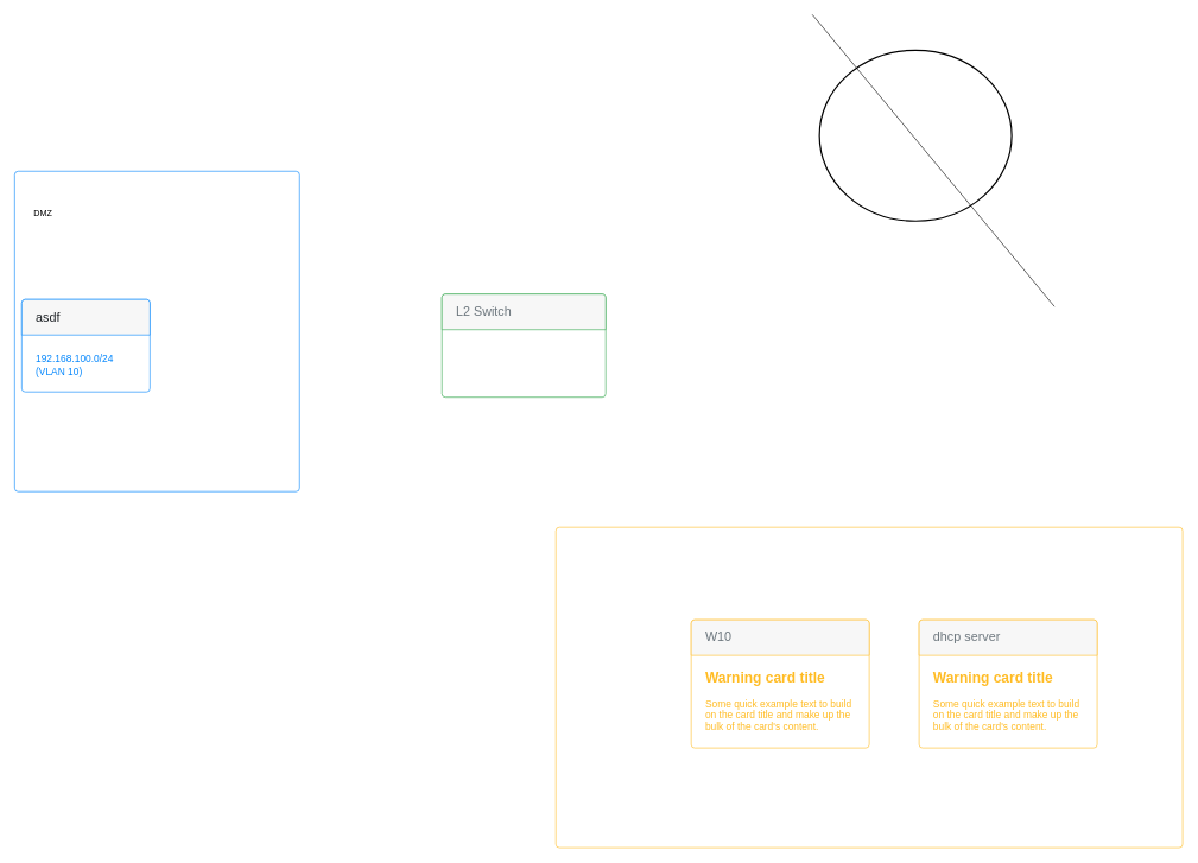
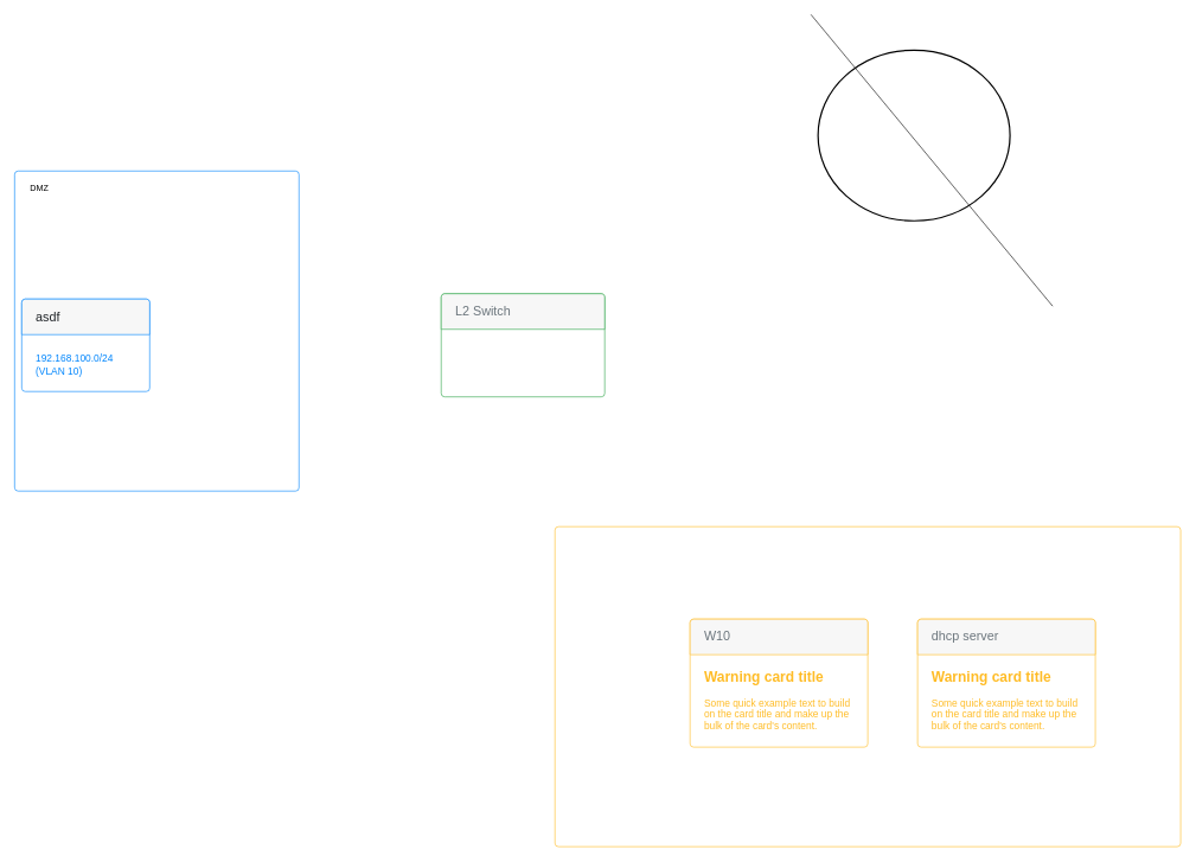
  <mxCell id="0" />
  <mxCell id="1" parent="0" />
  <mxCell id="2" value="" style="strokeWidth=2;html=1;shape=mxgraph.flowchart.start_2;whiteSpace=wrap;" vertex="1" parent="1"><mxGeometry x="1150" y="70" width="270" height="240" as="geometry" /></mxCell>
  <mxCell id="3" value="" style="html=1;shadow=0;dashed=0;shape=mxgraph.bootstrap.rrect;rSize=5;strokeColor=#FFBC26;strokeWidth=1;fillColor=none;fontColor=#0085FC;whiteSpace=wrap;align=center;verticalAlign=middle;spacingLeft=0;fontStyle=0;fontSize=16;spacing=5;" vertex="1" parent="1"><mxGeometry x="780" y="740" width="880" height="450" as="geometry" /></mxCell>
  <mxCell id="4" value="" style="html=1;shadow=0;dashed=0;shape=mxgraph.bootstrap.rrect;rSize=5;strokeColor=#0085FC;strokeWidth=1;fillColor=none;fontColor=#0085FC;whiteSpace=wrap;align=center;verticalAlign=middle;spacingLeft=0;fontStyle=0;fontSize=16;spacing=5;" vertex="1" parent="1"><mxGeometry x="20" y="240" width="400" height="450" as="geometry" /></mxCell>
  <mxCell id="5" value="192.168.100.0/24&lt;br&gt;(VLAN 10)" style="html=1;shadow=0;dashed=0;shape=mxgraph.bootstrap.rrect;rSize=5;strokeColor=#0085FC;html=1;whiteSpace=wrap;fillColor=#ffffff;fontColor=#0085FC;verticalAlign=bottom;align=left;spacing=20;spacingBottom=0;fontSize=14;" vertex="1" parent="1"><mxGeometry x="30" y="420" width="180" height="130" as="geometry" /></mxCell>
  <mxCell id="6" value="asdf" style="html=1;shadow=0;dashed=0;shape=mxgraph.bootstrap.topButton;rSize=5;perimeter=none;whiteSpace=wrap;fillColor=#F7F7F7;strokeColor=#0085FC;fontColor=#212529;resizeWidth=1;fontSize=18;align=left;spacing=20;" vertex="1" parent="5"><mxGeometry width="180" height="50" relative="1" as="geometry" /></mxCell>
  <mxCell id="7" value="" style="html=1;shadow=0;dashed=0;shape=mxgraph.bootstrap.rrect;rSize=5;strokeColor=#33A64C;html=1;whiteSpace=wrap;fillColor=#ffffff;fontColor=#33A64C;verticalAlign=bottom;align=left;spacing=20;spacingBottom=0;fontSize=14;" vertex="1" parent="1"><mxGeometry x="620" y="412.5" width="230" height="145" as="geometry" /></mxCell>
  <mxCell id="8" value="L2 Switch" style="html=1;shadow=0;dashed=0;shape=mxgraph.bootstrap.topButton;rSize=5;perimeter=none;whiteSpace=wrap;fillColor=#F7F7F7;strokeColor=#33A64C;fontColor=#6C767D;resizeWidth=1;fontSize=18;align=left;spacing=20;" vertex="1" parent="7"><mxGeometry width="230" height="50" relative="1" as="geometry" /></mxCell>
- <mxCell id="9" value="DMZ" style="text;strokeColor=none;align=center;fillColor=none;html=1;verticalAlign=middle;whiteSpace=wrap;rounded=0;" vertex="1" parent="1"><mxGeometry x="25" y="275" width="70" height="50" as="geometry" /></mxCell>
+ <mxCell id="9" value="DMZ" style="text;strokeColor=none;align=center;fillColor=none;html=1;verticalAlign=middle;whiteSpace=wrap;rounded=0;" vertex="1" parent="1"><mxGeometry x="20" y="240" width="70" height="50" as="geometry" /></mxCell>
  <mxCell id="10" value="&lt;b&gt;&lt;font style=&quot;font-size: 20px&quot;&gt;Warning card title&lt;/font&gt;&lt;/b&gt;&lt;br style=&quot;font-size: 14px&quot;&gt;&lt;br style=&quot;font-size: 14px&quot;&gt;Some quick example text to build on the card title and make up the bulk of the card's content." style="html=1;shadow=0;dashed=0;shape=mxgraph.bootstrap.rrect;rSize=5;strokeColor=#FFBC26;html=1;whiteSpace=wrap;fillColor=#ffffff;fontColor=#FFBC26;verticalAlign=bottom;align=left;spacing=20;spacingBottom=0;fontSize=14;" vertex="1" parent="1"><mxGeometry x="970" y="870" width="250" height="180" as="geometry" /></mxCell>
  <mxCell id="11" value="W10" style="html=1;shadow=0;dashed=0;shape=mxgraph.bootstrap.topButton;rSize=5;perimeter=none;whiteSpace=wrap;fillColor=#F7F7F7;strokeColor=#FFBC26;fontColor=#6C767D;resizeWidth=1;fontSize=18;align=left;spacing=20;" vertex="1" parent="10"><mxGeometry width="250" height="50" relative="1" as="geometry" /></mxCell>
  <mxCell id="12" value="&lt;b&gt;&lt;font style=&quot;font-size: 20px&quot;&gt;Warning card title&lt;/font&gt;&lt;/b&gt;&lt;br style=&quot;font-size: 14px&quot;&gt;&lt;br style=&quot;font-size: 14px&quot;&gt;Some quick example text to build on the card title and make up the bulk of the card's content." style="html=1;shadow=0;dashed=0;shape=mxgraph.bootstrap.rrect;rSize=5;strokeColor=#FFBC26;html=1;whiteSpace=wrap;fillColor=#ffffff;fontColor=#FFBC26;verticalAlign=bottom;align=left;spacing=20;spacingBottom=0;fontSize=14;" vertex="1" parent="1"><mxGeometry x="1290" y="870" width="250" height="180" as="geometry" /></mxCell>
  <mxCell id="13" value="dhcp server" style="html=1;shadow=0;dashed=0;shape=mxgraph.bootstrap.topButton;rSize=5;perimeter=none;whiteSpace=wrap;fillColor=#F7F7F7;strokeColor=#FFBC26;fontColor=#6C767D;resizeWidth=1;fontSize=18;align=left;spacing=20;" vertex="1" parent="12"><mxGeometry width="250" height="50" relative="1" as="geometry" /></mxCell>
  <mxCell id="14" value="" style="endArrow=none;html=1;rounded=0;" edge="1" parent="1"><mxGeometry width="50" height="50" relative="1" as="geometry"><mxPoint x="1480" y="430" as="sourcePoint" /><mxPoint x="1140" y="20" as="targetPoint" /></mxGeometry></mxCell>
